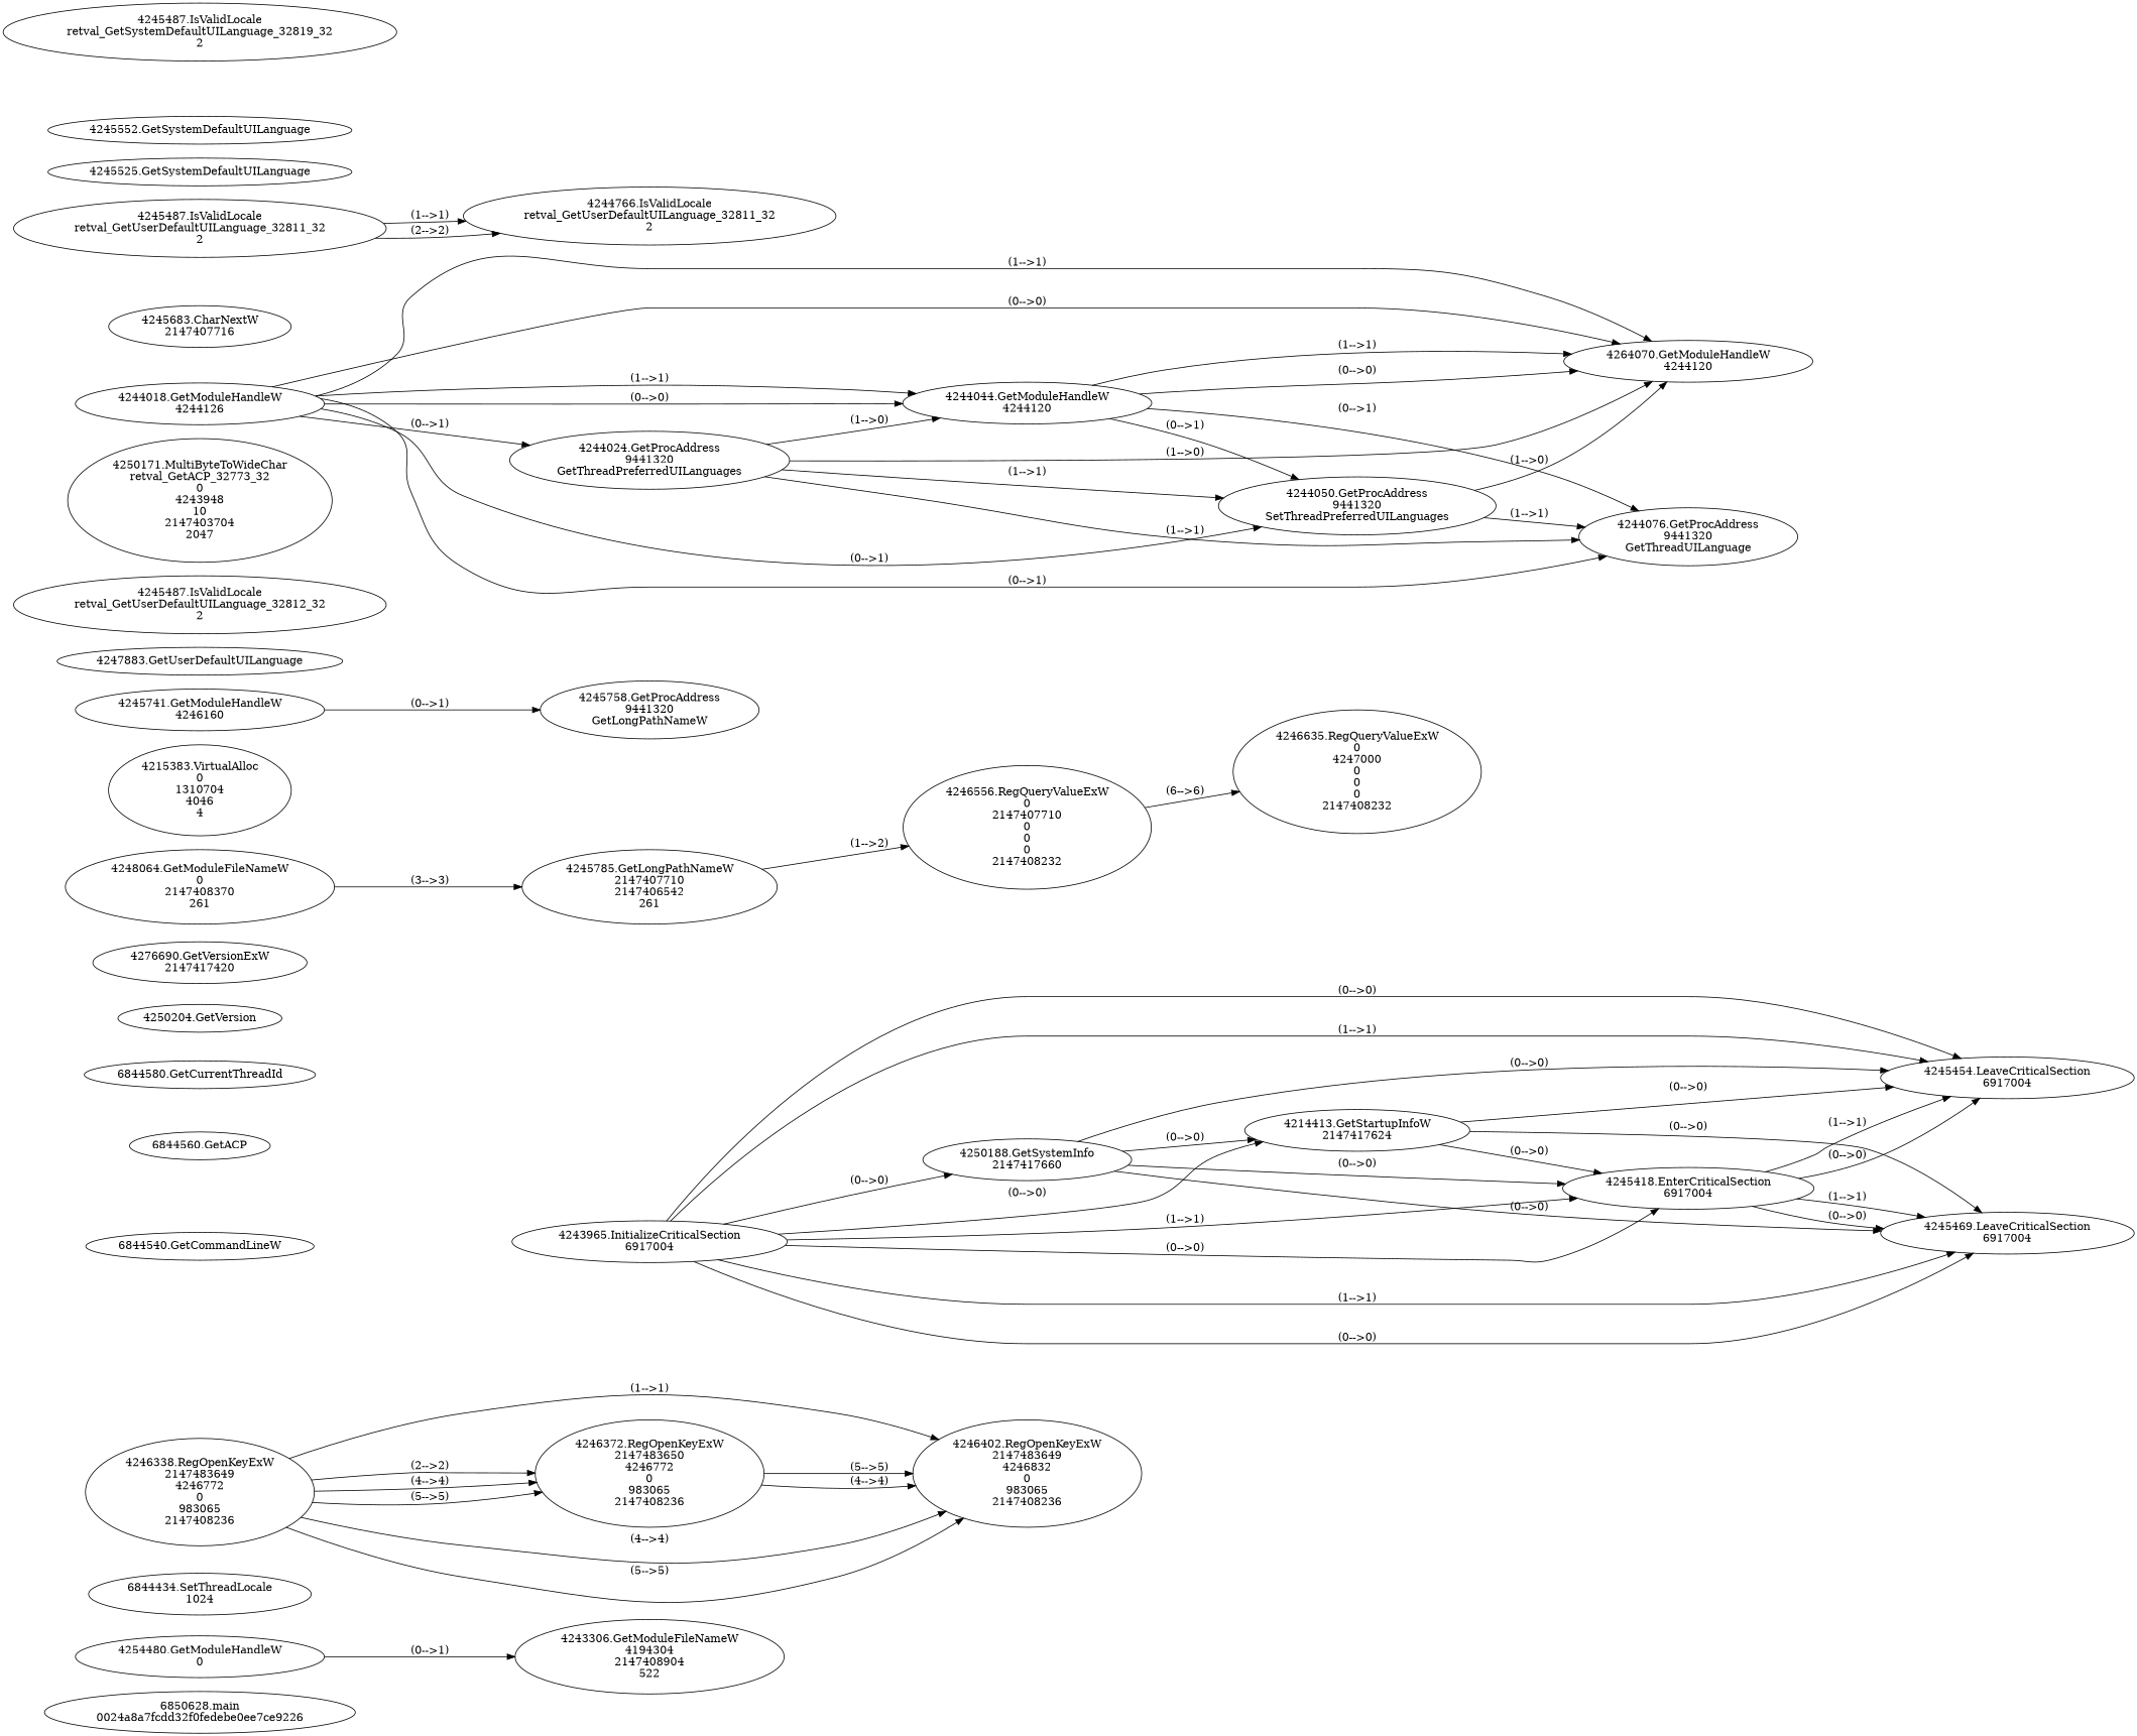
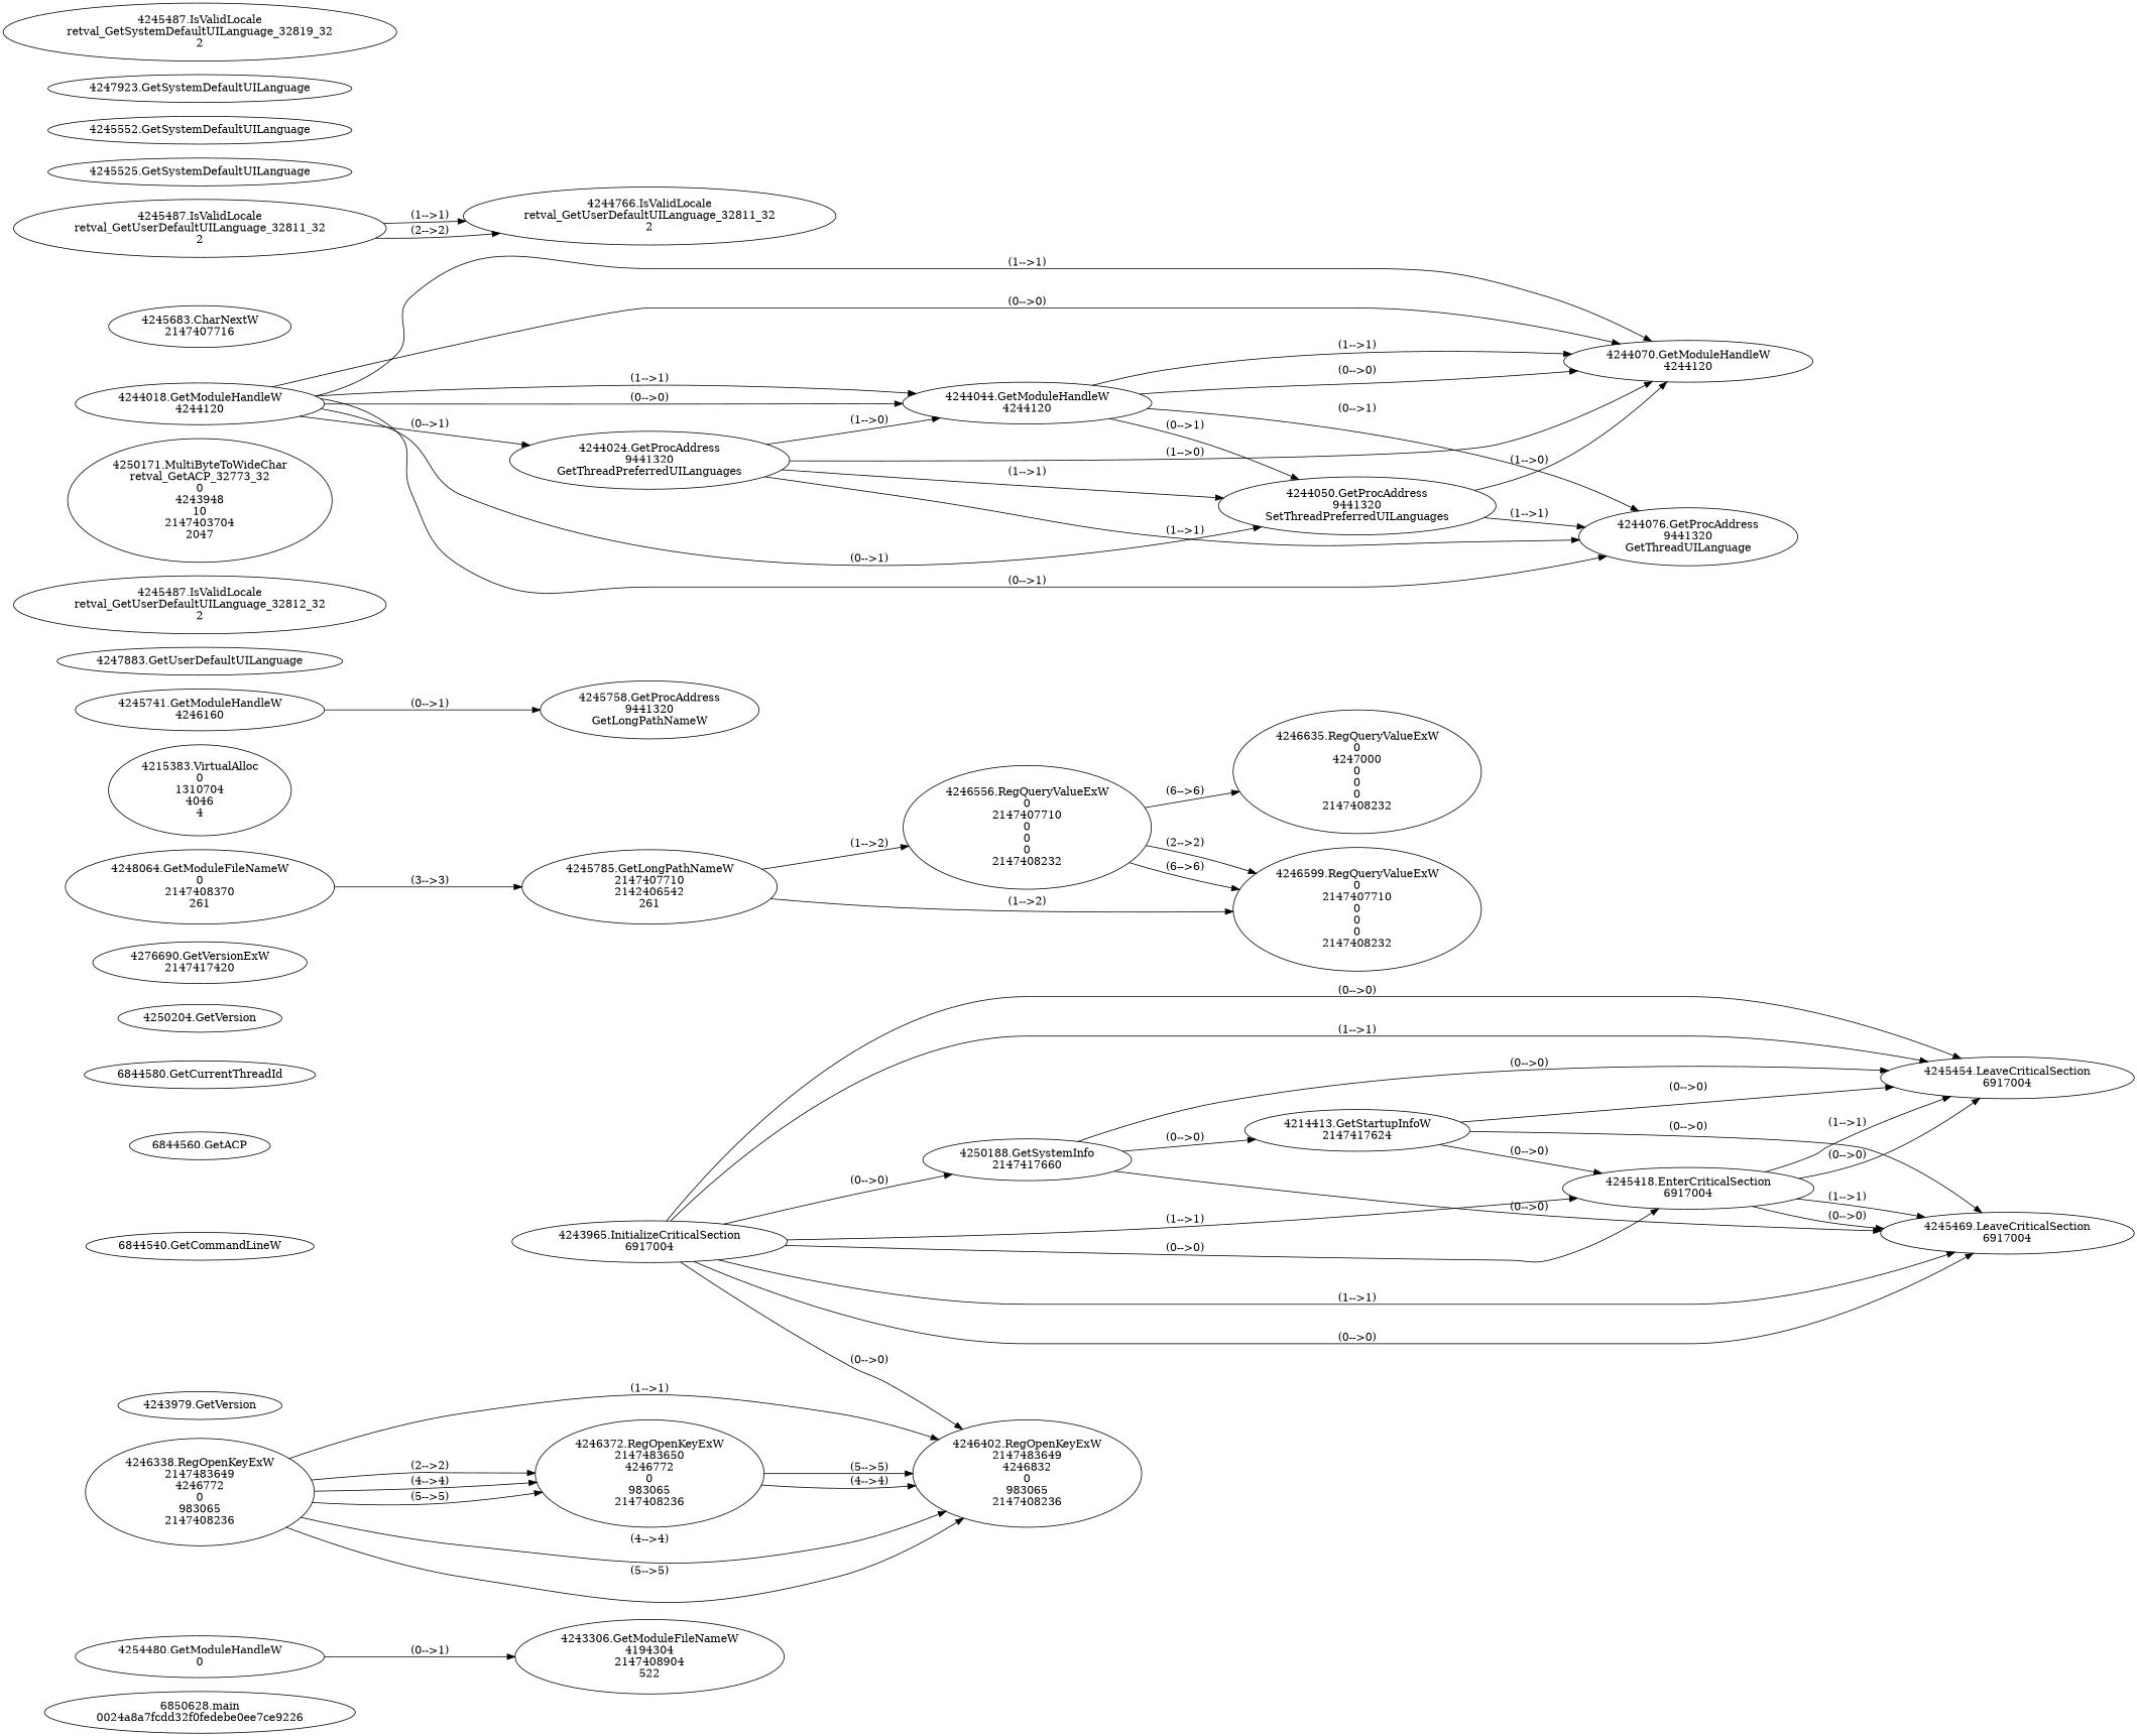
  digraph {
    rankdir=LR
    n1 [label="6850628.main\n0024a8a7fcdd32f0fedebe0ee7ce9226"]
    n2 [label="4254480.GetModuleHandleW\n0"]
    n3 [label="4243306.GetModuleFileNameW\n4194304\n2147408904\n522"]
-   n4 [label="6844434.SetThreadLocale\n1024"]
    n5 [label="4243965.InitializeCriticalSection\n6917004"]
    n6 [label="4250188.GetSystemInfo\n2147417660"]
    n7 [label="4214413.GetStartupInfoW\n2147417624"]
    n8 [label="4245418.EnterCriticalSection\n6917004"]
    n9 [label="4245469.LeaveCriticalSection\n6917004"]
    n10 [label="4245454.LeaveCriticalSection\n6917004"]
+   n11 [label="4243979.GetVersion\n"]
    n12 [label="6844540.GetCommandLineW\n"]
    n13 [label="6844560.GetACP\n"]
    n14 [label="6844580.GetCurrentThreadId\n"]
    n15 [label="4250204.GetVersion\n"]
    n16 [label="4276690.GetVersionExW\n2147417420"]
    n17 [label="4248064.GetModuleFileNameW\n0\n2147408370\n261"]
-   n18 [label="4245785.GetLongPathNameW\n2147407710\n2147406542\n261"]
+   n18 [label="4245785.GetLongPathNameW\n2147407710\n2142406542\n261"]
    n19 [label="4246556.RegQueryValueExW\n0\n2147407710\n0\n0\n0\n2147408232"]
+   n20 [label="4246599.RegQueryValueExW\n0\n2147407710\n0\n0\n0\n2147408232"]
    n21 [label="4215383.VirtualAlloc\n0\n1310704\n4046\n4"]
    n22 [label="4246338.RegOpenKeyExW\n2147483649\n4246772\n0\n983065\n2147408236"]
    n23 [label="4246372.RegOpenKeyExW\n2147483650\n4246772\n0\n983065\n2147408236"]
    n24 [label="4246402.RegOpenKeyExW\n2147483649\n4246832\n0\n983065\n2147408236"]
    n25 [label="4245741.GetModuleHandleW\n4246160"]
    n26 [label="4245758.GetProcAddress\n9441320\nGetLongPathNameW"]
    n27 [label="4246635.RegQueryValueExW\n0\n4247000\n0\n0\n0\n2147408232"]
    n28 [label="4247883.GetUserDefaultUILanguage\n"]
    n29 [label="4245487.IsValidLocale\nretval_GetUserDefaultUILanguage_32812_32\n2"]
    n30 [label="4250171.MultiByteToWideChar\nretval_GetACP_32773_32\n0\n4243948\n10\n2147403704\n2047"]
-   n31 [label="4244018.GetModuleHandleW\n4244126"]
+   n31 [label="4244018.GetModuleHandleW\n4244120"]
    n32 [label="4244024.GetProcAddress\n9441320\nGetThreadPreferredUILanguages"]
    n33 [label="4244044.GetModuleHandleW\n4244120"]
    n34 [label="4244050.GetProcAddress\n9441320\nSetThreadPreferredUILanguages"]
-   n35 [label="4264070.GetModuleHandleW\n4244120"]
+   n35 [label="4244070.GetModuleHandleW\n4244120"]
    n36 [label="4244076.GetProcAddress\n9441320\nGetThreadUILanguage"]
    n37 [label="4245683.CharNextW\n2147407716"]
    n38 [label="4245487.IsValidLocale\nretval_GetUserDefaultUILanguage_32811_32\n2"]
    n39 [label="4244766.IsValidLocale\nretval_GetUserDefaultUILanguage_32811_32\n2"]
    n40 [label="4245525.GetSystemDefaultUILanguage\n"]
    n41 [label="4245552.GetSystemDefaultUILanguage\n"]
+   n42 [label="4247923.GetSystemDefaultUILanguage\n"]
    n43 [label="4245487.IsValidLocale\nretval_GetSystemDefaultUILanguage_32819_32\n2"]
    n2 -> n3 [label="(0-->1)"]
    n5 -> n6 [label="(0-->0)"]
-   n5 -> n7 [label="(0-->0)"]
+   n5 -> n24 [label="(0-->0)"]
    n5 -> n8 [label="(1-->1)"]
    n5 -> n8 [label="(0-->0)"]
    n5 -> n9 [label="(1-->1)"]
    n5 -> n9 [label="(0-->0)"]
    n5 -> n10 [label="(1-->1)"]
    n5 -> n10 [label="(0-->0)"]
    n6 -> n7 [label="(0-->0)"]
-   n6 -> n8 [label="(0-->0)"]
    n6 -> n9 [label="(0-->0)"]
    n6 -> n10 [label="(0-->0)"]
    n7 -> n8 [label="(0-->0)"]
    n7 -> n9 [label="(0-->0)"]
    n7 -> n10 [label="(0-->0)"]
    n8 -> n9 [label="(1-->1)"]
    n8 -> n9 [label="(0-->0)"]
    n8 -> n10 [label="(1-->1)"]
    n8 -> n10 [label="(0-->0)"]
    n17 -> n18 [label="(3-->3)"]
    n18 -> n19 [label="(1-->2)"]
+   n18 -> n20 [label="(1-->2)"]
+   n19 -> n20 [label="(2-->2)"]
+   n19 -> n20 [label="(6-->6)"]
    n19 -> n27 [label="(6-->6)"]
    n22 -> n23 [label="(2-->2)"]
    n22 -> n23 [label="(4-->4)"]
    n22 -> n23 [label="(5-->5)"]
    n22 -> n24 [label="(1-->1)"]
    n22 -> n24 [label="(4-->4)"]
    n22 -> n24 [label="(5-->5)"]
    n23 -> n24 [label="(4-->4)"]
    n23 -> n24 [label="(5-->5)"]
    n25 -> n26 [label="(0-->1)"]
    n31 -> n32 [label="(0-->1)"]
    n31 -> n33 [label="(1-->1)"]
    n31 -> n33 [label="(0-->0)"]
    n31 -> n34 [label="(0-->1)"]
    n31 -> n35 [label="(1-->1)"]
    n31 -> n35 [label="(0-->0)"]
    n31 -> n36 [label="(0-->1)"]
    n32 -> n33 [label="(1-->0)"]
    n32 -> n34 [label="(1-->1)"]
    n32 -> n35 [label="(1-->0)"]
    n32 -> n36 [label="(1-->1)"]
    n33 -> n34 [label="(0-->1)"]
    n33 -> n35 [label="(1-->1)"]
    n33 -> n35 [label="(0-->0)"]
    n33 -> n36 [label="(0-->1)"]
    n34 -> n35 [label="(1-->0)"]
    n34 -> n36 [label="(1-->1)"]
    n38 -> n39 [label="(1-->1)"]
    n38 -> n39 [label="(2-->2)"]
  }
